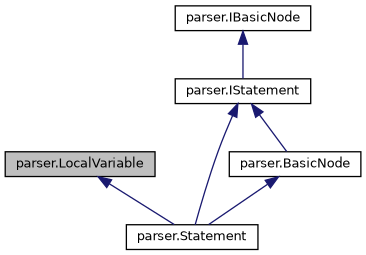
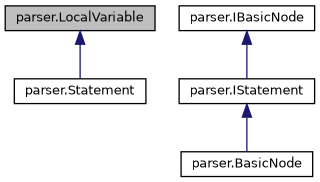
  digraph {
    node [color=black fillcolor=white fontname=Helvetica fontsize=10 shape=record style=filled]
    edge [color=midnightblue dir=back fontname=Helvetica fontsize=10 labelfontname=Helvetica labelfontsize=10 style=solid]
    n1 [fillcolor=grey75 fontcolor=black height=0.2 label="parser.LocalVariable" width=0.4]
    n2 [height=0.2 label="parser.Statement" width=0.4]
    n3 [height=0.2 label="parser.BasicNode" width=0.4]
    n4 [height=0.2 label="parser.IBasicNode" width=0.4]
    n5 [height=0.2 label="parser.IStatement" width=0.4]
    n1 -> n2
-   n3 -> n2
    n4 -> n5
-   n5 -> n2
    n5 -> n3
  }
